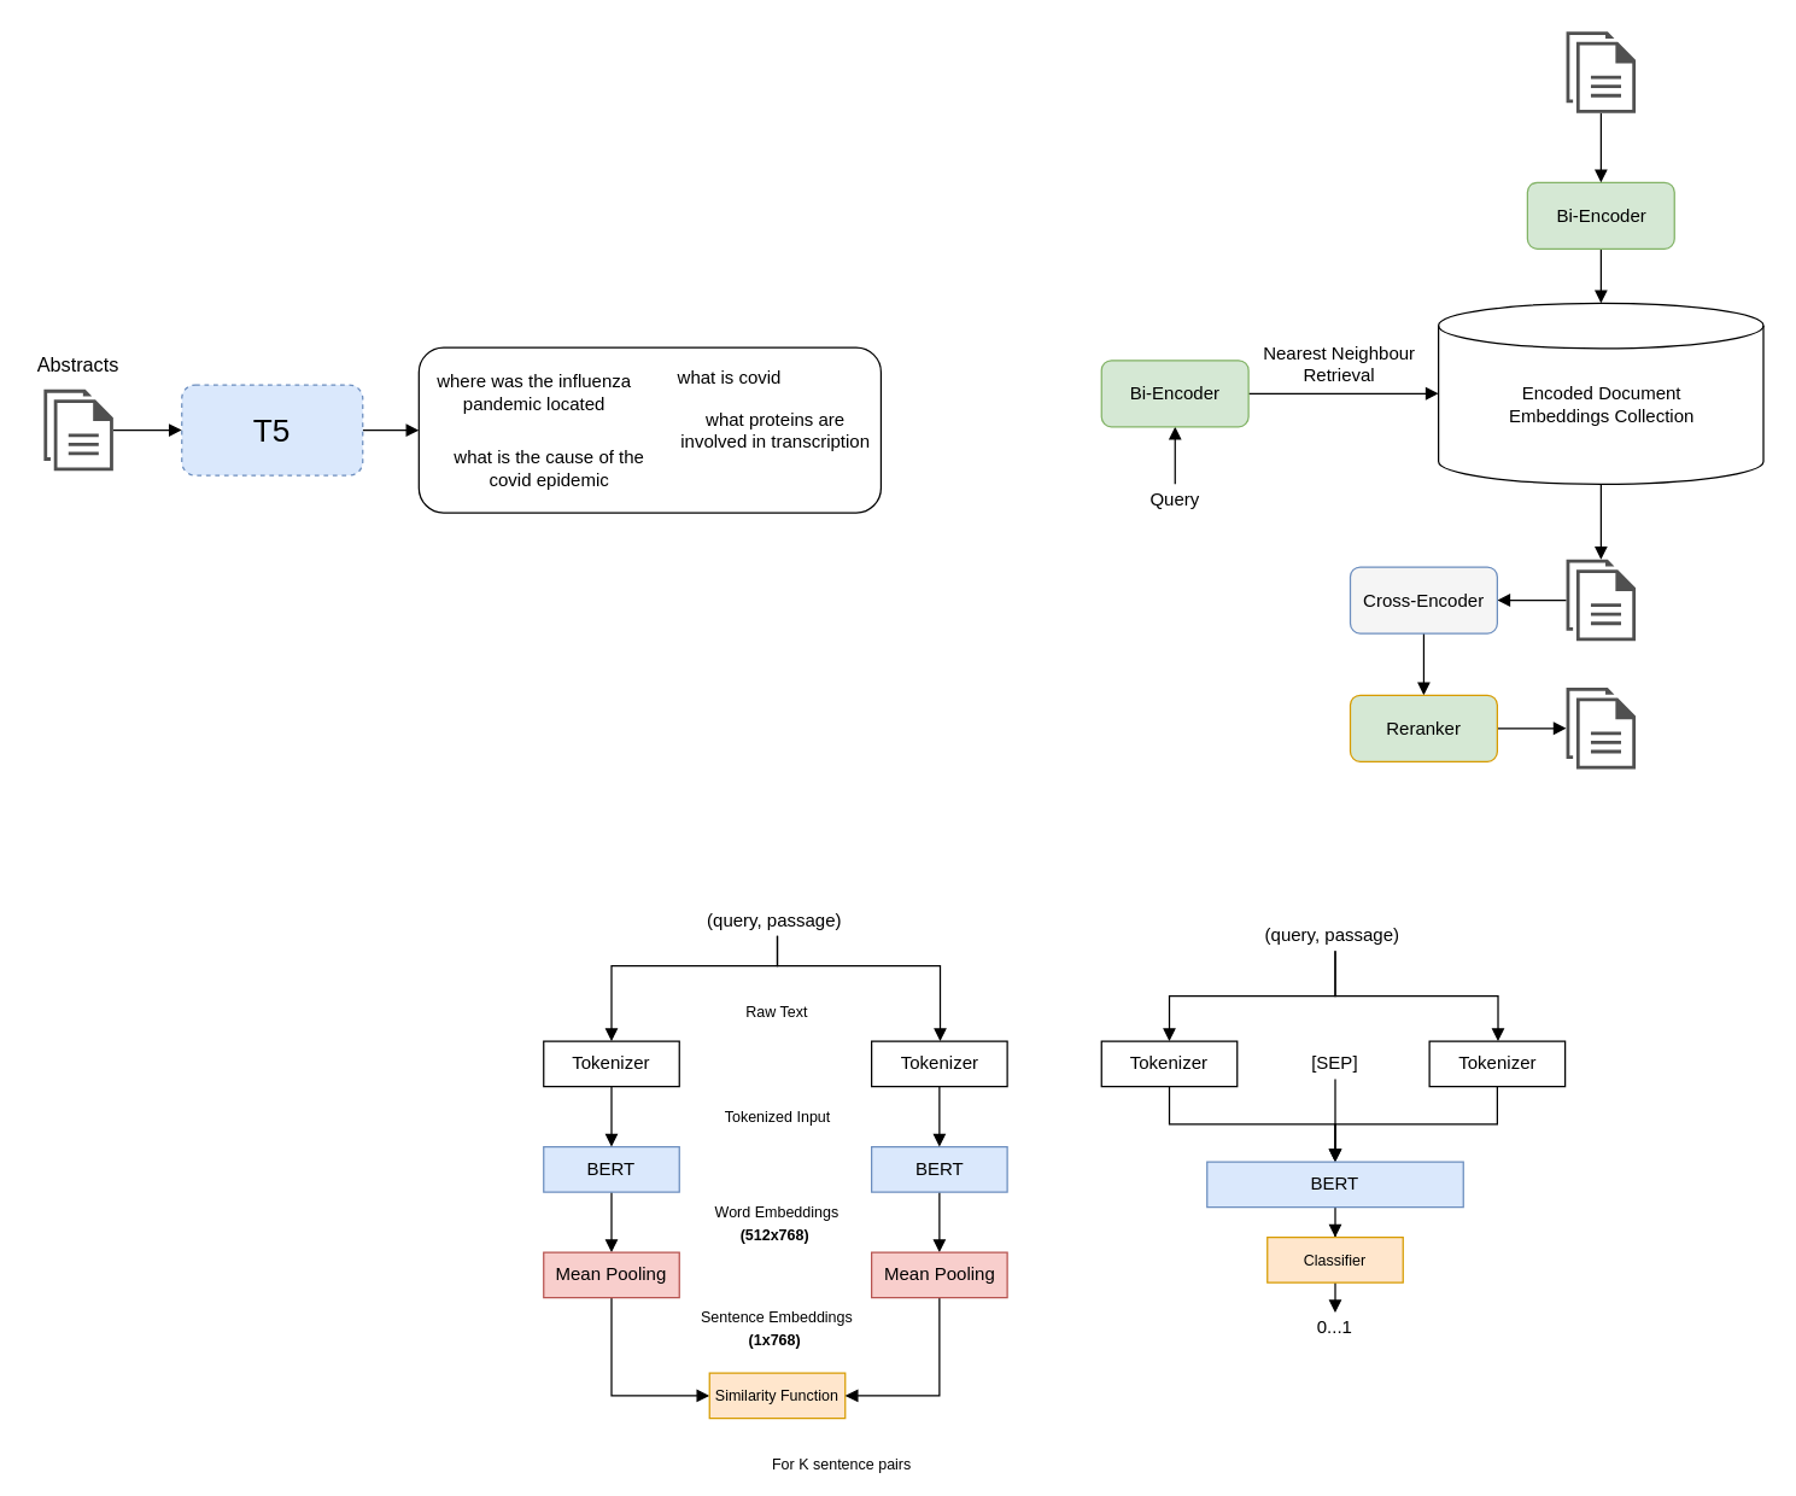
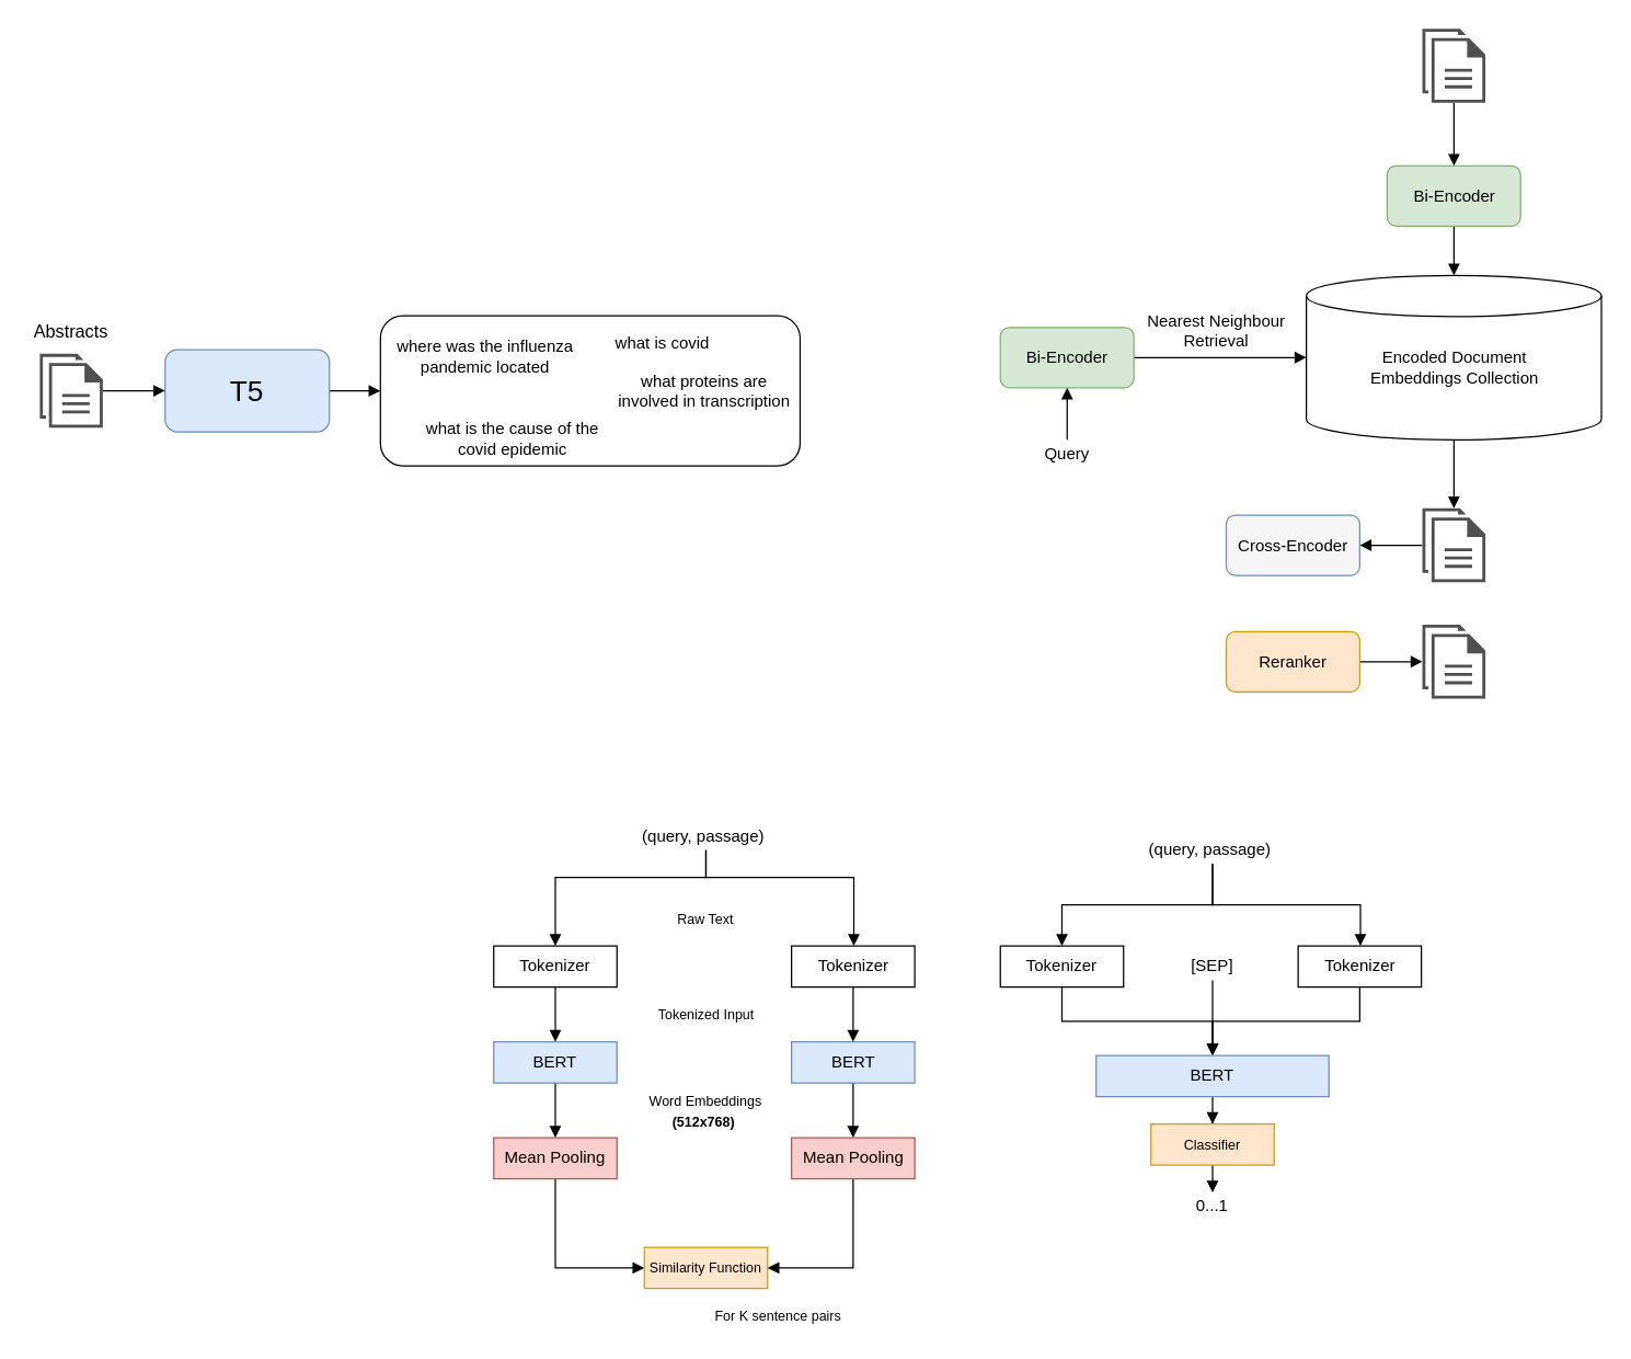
  <mxCell id="0" />
  <mxCell id="1" parent="0" />
  <mxCell id="2" style="edgeStyle=orthogonalEdgeStyle;rounded=0;orthogonalLoop=1;jettySize=auto;html=1;endArrow=block;endFill=1;" edge="1" parent="1" source="3" target="62"><mxGeometry relative="1" as="geometry" /></mxCell>
- <mxCell id="3" value="&lt;font style=&quot;font-size: 21px&quot;&gt;T5&lt;/font&gt;" style="rounded=1;whiteSpace=wrap;html=1;fillColor=#dae8fc;strokeColor=#6c8ebf;dashed=1;" vertex="1" parent="1"><mxGeometry x="120" y="254.75" width="120" height="60" as="geometry" /></mxCell>
+ <mxCell id="3" value="&lt;font style=&quot;font-size: 21px&quot;&gt;T5&lt;/font&gt;" style="rounded=1;whiteSpace=wrap;html=1;fillColor=#dae8fc;strokeColor=#6c8ebf;" vertex="1" parent="1"><mxGeometry x="120" y="254.75" width="120" height="60" as="geometry" /></mxCell>
  <mxCell id="4" value="" style="edgeStyle=orthogonalEdgeStyle;rounded=0;orthogonalLoop=1;jettySize=auto;html=1;endArrow=block;endFill=1;" edge="1" parent="1" source="5" target="3"><mxGeometry relative="1" as="geometry" /></mxCell>
  <mxCell id="5" value="" style="pointerEvents=1;shadow=0;dashed=0;html=1;strokeColor=none;fillColor=#505050;labelPosition=center;verticalLabelPosition=bottom;verticalAlign=top;outlineConnect=0;align=center;shape=mxgraph.office.concepts.documents;" vertex="1" parent="1"><mxGeometry x="28.5" y="257.75" width="46" height="54" as="geometry" /></mxCell>
  <mxCell id="6" value="&lt;font style=&quot;font-size: 13px&quot;&gt;Abstracts&lt;/font&gt;" style="text;html=1;strokeColor=none;fillColor=none;align=center;verticalAlign=middle;whiteSpace=wrap;rounded=0;" vertex="1" parent="1"><mxGeometry x="20" y="230.5" width="63" height="20" as="geometry" /></mxCell>
  <mxCell id="7" value="" style="edgeStyle=orthogonalEdgeStyle;rounded=0;orthogonalLoop=1;jettySize=auto;html=1;endArrow=block;endFill=1;" edge="1" parent="1" source="8" target="12"><mxGeometry relative="1" as="geometry" /></mxCell>
  <mxCell id="8" value="Bi-Encoder" style="rounded=1;whiteSpace=wrap;html=1;align=center;fillColor=#d5e8d4;strokeColor=#82b366;" vertex="1" parent="1"><mxGeometry x="1012.5" y="120.5" width="97.5" height="44" as="geometry" /></mxCell>
  <mxCell id="9" value="" style="edgeStyle=orthogonalEdgeStyle;rounded=0;orthogonalLoop=1;jettySize=auto;html=1;endArrow=block;endFill=1;" edge="1" parent="1" source="10" target="8"><mxGeometry relative="1" as="geometry" /></mxCell>
  <mxCell id="10" value="" style="pointerEvents=1;shadow=0;dashed=0;html=1;strokeColor=none;fillColor=#505050;labelPosition=center;verticalLabelPosition=bottom;verticalAlign=top;outlineConnect=0;align=center;shape=mxgraph.office.concepts.documents;" vertex="1" parent="1"><mxGeometry x="1038.25" y="20.5" width="46" height="54" as="geometry" /></mxCell>
  <mxCell id="11" value="" style="edgeStyle=orthogonalEdgeStyle;rounded=0;orthogonalLoop=1;jettySize=auto;html=1;endArrow=block;endFill=1;" edge="1" parent="1" source="12" target="19"><mxGeometry relative="1" as="geometry" /></mxCell>
  <mxCell id="12" value="" style="shape=cylinder3;whiteSpace=wrap;html=1;boundedLbl=1;backgroundOutline=1;size=15;align=left;" vertex="1" parent="1"><mxGeometry x="953.5" y="200.5" width="215.5" height="120" as="geometry" /></mxCell>
  <mxCell id="13" value="Encoded Document Embeddings Collection" style="text;html=1;strokeColor=none;fillColor=none;align=center;verticalAlign=middle;whiteSpace=wrap;rounded=0;" vertex="1" parent="1"><mxGeometry x="992.5" y="245.5" width="137.5" height="45" as="geometry" /></mxCell>
  <mxCell id="14" value="" style="edgeStyle=orthogonalEdgeStyle;rounded=0;orthogonalLoop=1;jettySize=auto;html=1;endArrow=block;endFill=1;" edge="1" parent="1" source="15" target="17"><mxGeometry relative="1" as="geometry" /></mxCell>
  <mxCell id="15" value="Query" style="text;html=1;strokeColor=none;fillColor=none;align=center;verticalAlign=middle;whiteSpace=wrap;rounded=0;" vertex="1" parent="1"><mxGeometry x="758.75" y="320.5" width="40" height="20" as="geometry" /></mxCell>
  <mxCell id="16" style="edgeStyle=orthogonalEdgeStyle;rounded=0;orthogonalLoop=1;jettySize=auto;html=1;endArrow=block;endFill=1;" edge="1" parent="1" source="17" target="12"><mxGeometry relative="1" as="geometry" /></mxCell>
  <mxCell id="17" value="Bi-Encoder" style="rounded=1;whiteSpace=wrap;html=1;align=center;fillColor=#d5e8d4;strokeColor=#82b366;" vertex="1" parent="1"><mxGeometry x="730" y="238.5" width="97.5" height="44" as="geometry" /></mxCell>
  <mxCell id="18" style="edgeStyle=orthogonalEdgeStyle;rounded=0;orthogonalLoop=1;jettySize=auto;html=1;entryX=1;entryY=0.5;entryDx=0;entryDy=0;endArrow=block;endFill=1;" edge="1" parent="1" source="19" target="21"><mxGeometry relative="1" as="geometry" /></mxCell>
  <mxCell id="19" value="" style="pointerEvents=1;shadow=0;dashed=0;html=1;strokeColor=none;fillColor=#505050;labelPosition=center;verticalLabelPosition=bottom;verticalAlign=top;outlineConnect=0;align=center;shape=mxgraph.office.concepts.documents;" vertex="1" parent="1"><mxGeometry x="1038.25" y="370.5" width="46" height="54" as="geometry" /></mxCell>
- <mxCell id="20" value="" style="edgeStyle=orthogonalEdgeStyle;rounded=0;orthogonalLoop=1;jettySize=auto;html=1;endArrow=block;endFill=1;" edge="1" parent="1" source="21" target="24"><mxGeometry relative="1" as="geometry" /></mxCell>
  <mxCell id="21" value="Cross-Encoder" style="rounded=1;whiteSpace=wrap;html=1;align=center;fillColor=#f5f5f5;strokeColor=#6c8ebf;" vertex="1" parent="1"><mxGeometry x="895" y="375.5" width="97.5" height="44" as="geometry" /></mxCell>
  <mxCell id="22" value="Nearest Neighbour Retrieval" style="text;html=1;strokeColor=none;fillColor=none;align=center;verticalAlign=middle;whiteSpace=wrap;rounded=0;" vertex="1" parent="1"><mxGeometry x="827.5" y="220.5" width="120" height="40" as="geometry" /></mxCell>
  <mxCell id="23" style="edgeStyle=orthogonalEdgeStyle;rounded=0;orthogonalLoop=1;jettySize=auto;html=1;endArrow=block;endFill=1;" edge="1" parent="1" source="24" target="25"><mxGeometry relative="1" as="geometry" /></mxCell>
- <mxCell id="24" value="Reranker" style="rounded=1;whiteSpace=wrap;html=1;align=center;fillColor=#d5e8d4;strokeColor=#d79b00;" vertex="1" parent="1"><mxGeometry x="895" y="460.5" width="97.5" height="44" as="geometry" /></mxCell>
+ <mxCell id="24" value="Reranker" style="rounded=1;whiteSpace=wrap;html=1;align=center;fillColor=#ffe6cc;strokeColor=#d79b00;" vertex="1" parent="1"><mxGeometry x="895" y="460.5" width="97.5" height="44" as="geometry" /></mxCell>
  <mxCell id="25" value="" style="pointerEvents=1;shadow=0;dashed=0;html=1;strokeColor=none;fillColor=#505050;labelPosition=center;verticalLabelPosition=bottom;verticalAlign=top;outlineConnect=0;align=center;shape=mxgraph.office.concepts.documents;" vertex="1" parent="1"><mxGeometry x="1038.25" y="455.5" width="46" height="54" as="geometry" /></mxCell>
  <mxCell id="26" style="edgeStyle=orthogonalEdgeStyle;rounded=0;orthogonalLoop=1;jettySize=auto;html=1;endArrow=block;endFill=1;" edge="1" parent="1" source="28" target="32"><mxGeometry relative="1" as="geometry"><Array as="points"><mxPoint x="405" y="640" /></Array></mxGeometry></mxCell>
  <mxCell id="27" style="edgeStyle=orthogonalEdgeStyle;rounded=0;orthogonalLoop=1;jettySize=auto;html=1;endArrow=block;endFill=1;" edge="1" parent="1" source="28" target="43"><mxGeometry relative="1" as="geometry"><Array as="points"><mxPoint x="623" y="640" /></Array></mxGeometry></mxCell>
  <mxCell id="28" value="(query, passage)&amp;nbsp;" style="text;html=1;strokeColor=none;fillColor=none;align=center;verticalAlign=middle;whiteSpace=wrap;rounded=0;" vertex="1" parent="1"><mxGeometry x="460" y="600" width="110" height="20" as="geometry" /></mxCell>
  <mxCell id="29" style="edgeStyle=orthogonalEdgeStyle;rounded=0;orthogonalLoop=1;jettySize=auto;html=1;entryX=0.5;entryY=0;entryDx=0;entryDy=0;endArrow=block;endFill=1;" edge="1" parent="1" source="30" target="35"><mxGeometry relative="1" as="geometry" /></mxCell>
  <mxCell id="30" value="BERT" style="rounded=0;whiteSpace=wrap;html=1;align=center;fillColor=#dae8fc;strokeColor=#6c8ebf;" vertex="1" parent="1"><mxGeometry x="360" y="760" width="90" height="30" as="geometry" /></mxCell>
  <mxCell id="31" style="edgeStyle=orthogonalEdgeStyle;rounded=0;orthogonalLoop=1;jettySize=auto;html=1;endArrow=block;endFill=1;" edge="1" parent="1" source="32" target="30"><mxGeometry relative="1" as="geometry" /></mxCell>
  <mxCell id="32" value="Tokenizer" style="rounded=0;whiteSpace=wrap;html=1;align=center;" vertex="1" parent="1"><mxGeometry x="360" y="690" width="90" height="30" as="geometry" /></mxCell>
  <mxCell id="33" value="&lt;font style=&quot;font-size: 10px&quot;&gt;Raw Text&lt;/font&gt;" style="text;html=1;strokeColor=none;fillColor=none;align=center;verticalAlign=middle;whiteSpace=wrap;rounded=0;" vertex="1" parent="1"><mxGeometry x="485" y="660" width="60" height="20" as="geometry" /></mxCell>
  <mxCell id="34" style="edgeStyle=orthogonalEdgeStyle;rounded=0;orthogonalLoop=1;jettySize=auto;html=1;entryX=0;entryY=0.5;entryDx=0;entryDy=0;endArrow=block;endFill=1;" edge="1" parent="1" source="35" target="39"><mxGeometry relative="1" as="geometry"><Array as="points"><mxPoint x="405" y="925" /></Array></mxGeometry></mxCell>
  <mxCell id="35" value="Mean Pooling" style="rounded=0;whiteSpace=wrap;html=1;align=center;fillColor=#f8cecc;strokeColor=#b85450;" vertex="1" parent="1"><mxGeometry x="360" y="830" width="90" height="30" as="geometry" /></mxCell>
  <mxCell id="36" value="&lt;font style=&quot;font-size: 10px&quot;&gt;Tokenized Input&lt;/font&gt;" style="text;html=1;strokeColor=none;fillColor=none;align=center;verticalAlign=middle;whiteSpace=wrap;rounded=0;" vertex="1" parent="1"><mxGeometry x="473" y="730" width="85" height="20" as="geometry" /></mxCell>
  <mxCell id="37" value="&lt;font style=&quot;font-size: 10px&quot;&gt;Word Embeddings&lt;br&gt;&lt;b&gt;(512x768)&lt;/b&gt;&amp;nbsp;&lt;/font&gt;" style="text;html=1;strokeColor=none;fillColor=none;align=center;verticalAlign=middle;whiteSpace=wrap;rounded=0;" vertex="1" parent="1"><mxGeometry x="446.25" y="800" width="137.5" height="20" as="geometry" /></mxCell>
- <mxCell id="38" value="&lt;font style=&quot;font-size: 10px&quot;&gt;Sentence Embeddings&lt;br&gt;&lt;b&gt;(1x768)&lt;/b&gt;&amp;nbsp;&lt;/font&gt;" style="text;html=1;strokeColor=none;fillColor=none;align=center;verticalAlign=middle;whiteSpace=wrap;rounded=0;" vertex="1" parent="1"><mxGeometry x="446" y="870" width="137.5" height="20" as="geometry" /></mxCell>
  <mxCell id="39" value="&lt;font style=&quot;font-size: 10px&quot;&gt;Similarity Function&lt;/font&gt;" style="rounded=0;whiteSpace=wrap;html=1;align=center;fillColor=#ffe6cc;strokeColor=#d79b00;" vertex="1" parent="1"><mxGeometry x="470" y="910" width="90" height="30" as="geometry" /></mxCell>
  <mxCell id="40" style="edgeStyle=orthogonalEdgeStyle;rounded=0;orthogonalLoop=1;jettySize=auto;html=1;entryX=0.5;entryY=0;entryDx=0;entryDy=0;endArrow=block;endFill=1;" edge="1" parent="1" source="41" target="45"><mxGeometry relative="1" as="geometry" /></mxCell>
  <mxCell id="41" value="BERT" style="rounded=0;whiteSpace=wrap;html=1;align=center;fillColor=#dae8fc;strokeColor=#6c8ebf;" vertex="1" parent="1"><mxGeometry x="577.5" y="760" width="90" height="30" as="geometry" /></mxCell>
  <mxCell id="42" style="edgeStyle=orthogonalEdgeStyle;rounded=0;orthogonalLoop=1;jettySize=auto;html=1;endArrow=block;endFill=1;" edge="1" parent="1" source="43" target="41"><mxGeometry relative="1" as="geometry" /></mxCell>
  <mxCell id="43" value="Tokenizer" style="rounded=0;whiteSpace=wrap;html=1;align=center;" vertex="1" parent="1"><mxGeometry x="577.5" y="690" width="90" height="30" as="geometry" /></mxCell>
  <mxCell id="44" style="edgeStyle=orthogonalEdgeStyle;rounded=0;orthogonalLoop=1;jettySize=auto;html=1;entryX=1;entryY=0.5;entryDx=0;entryDy=0;endArrow=block;endFill=1;" edge="1" parent="1" source="45" target="39"><mxGeometry relative="1" as="geometry"><Array as="points"><mxPoint x="623" y="925" /></Array></mxGeometry></mxCell>
  <mxCell id="45" value="Mean Pooling" style="rounded=0;whiteSpace=wrap;html=1;align=center;fillColor=#f8cecc;strokeColor=#b85450;" vertex="1" parent="1"><mxGeometry x="577.5" y="830" width="90" height="30" as="geometry" /></mxCell>
- <mxCell id="46" value="&lt;span style=&quot;font-size: 10px&quot;&gt;For K sentence pairs&lt;/span&gt;" style="text;html=1;strokeColor=none;fillColor=none;align=center;verticalAlign=middle;whiteSpace=wrap;rounded=0;" vertex="1" parent="1"><mxGeometry x="489" y="960" width="137.5" height="20" as="geometry" /></mxCell>
+ <mxCell id="46" value="&lt;span style=&quot;font-size: 10px&quot;&gt;For K sentence pairs&lt;/span&gt;" style="text;html=1;strokeColor=none;fillColor=none;align=center;verticalAlign=middle;whiteSpace=wrap;rounded=0;" vertex="1" parent="1"><mxGeometry x="499" y="950" width="137.5" height="20" as="geometry" /></mxCell>
  <mxCell id="47" style="edgeStyle=orthogonalEdgeStyle;rounded=0;orthogonalLoop=1;jettySize=auto;html=1;endArrow=block;endFill=1;" edge="1" parent="1" source="49" target="51"><mxGeometry relative="1" as="geometry"><Array as="points"><mxPoint x="885" y="660" /><mxPoint x="775" y="660" /></Array></mxGeometry></mxCell>
  <mxCell id="48" style="edgeStyle=orthogonalEdgeStyle;rounded=0;orthogonalLoop=1;jettySize=auto;html=1;endArrow=block;endFill=1;" edge="1" parent="1" source="49" target="53"><mxGeometry relative="1" as="geometry"><Array as="points"><mxPoint x="885" y="660" /><mxPoint x="993" y="660" /></Array></mxGeometry></mxCell>
  <mxCell id="49" value="(query, passage)&amp;nbsp;" style="text;html=1;strokeColor=none;fillColor=none;align=center;verticalAlign=middle;whiteSpace=wrap;rounded=0;" vertex="1" parent="1"><mxGeometry x="830" y="610" width="110" height="20" as="geometry" /></mxCell>
  <mxCell id="50" style="edgeStyle=orthogonalEdgeStyle;rounded=0;orthogonalLoop=1;jettySize=auto;html=1;endArrow=block;endFill=1;" edge="1" parent="1" source="51" target="57"><mxGeometry relative="1" as="geometry" /></mxCell>
  <mxCell id="51" value="Tokenizer" style="rounded=0;whiteSpace=wrap;html=1;align=center;" vertex="1" parent="1"><mxGeometry x="730" y="690" width="90" height="30" as="geometry" /></mxCell>
  <mxCell id="52" style="edgeStyle=orthogonalEdgeStyle;rounded=0;orthogonalLoop=1;jettySize=auto;html=1;entryX=0.5;entryY=0;entryDx=0;entryDy=0;endArrow=block;endFill=1;" edge="1" parent="1" source="53" target="57"><mxGeometry relative="1" as="geometry" /></mxCell>
  <mxCell id="53" value="Tokenizer" style="rounded=0;whiteSpace=wrap;html=1;align=center;" vertex="1" parent="1"><mxGeometry x="947.5" y="690" width="90" height="30" as="geometry" /></mxCell>
  <mxCell id="54" style="edgeStyle=orthogonalEdgeStyle;rounded=0;orthogonalLoop=1;jettySize=auto;html=1;entryX=0.5;entryY=0;entryDx=0;entryDy=0;endArrow=block;endFill=1;" edge="1" parent="1" source="55" target="57"><mxGeometry relative="1" as="geometry" /></mxCell>
  <mxCell id="55" value="[SEP]" style="text;html=1;strokeColor=none;fillColor=none;align=center;verticalAlign=middle;whiteSpace=wrap;rounded=0;" vertex="1" parent="1"><mxGeometry x="865" y="695" width="40" height="20" as="geometry" /></mxCell>
  <mxCell id="56" style="edgeStyle=orthogonalEdgeStyle;rounded=0;orthogonalLoop=1;jettySize=auto;html=1;entryX=0.5;entryY=0;entryDx=0;entryDy=0;endArrow=block;endFill=1;" edge="1" parent="1" source="57" target="59"><mxGeometry relative="1" as="geometry" /></mxCell>
  <mxCell id="57" value="BERT" style="rounded=0;whiteSpace=wrap;html=1;align=center;fillColor=#dae8fc;strokeColor=#6c8ebf;" vertex="1" parent="1"><mxGeometry x="800" y="770" width="170" height="30" as="geometry" /></mxCell>
  <mxCell id="58" style="edgeStyle=orthogonalEdgeStyle;rounded=0;orthogonalLoop=1;jettySize=auto;html=1;endArrow=block;endFill=1;" edge="1" parent="1" source="59"><mxGeometry relative="1" as="geometry"><mxPoint x="885" y="870" as="targetPoint" /></mxGeometry></mxCell>
  <mxCell id="59" value="&lt;font style=&quot;font-size: 10px&quot;&gt;Classifier&lt;/font&gt;" style="rounded=0;whiteSpace=wrap;html=1;align=center;fillColor=#ffe6cc;strokeColor=#d79b00;" vertex="1" parent="1"><mxGeometry x="840" y="820" width="90" height="30" as="geometry" /></mxCell>
  <mxCell id="60" value="0...1" style="text;html=1;strokeColor=none;fillColor=none;align=center;verticalAlign=middle;whiteSpace=wrap;rounded=0;" vertex="1" parent="1"><mxGeometry x="865" y="870" width="40" height="20" as="geometry" /></mxCell>
  <mxCell id="61" value="" style="group" vertex="1" connectable="0" parent="1"><mxGeometry x="268.5" y="230" width="315.25" height="109.5" as="geometry" /></mxCell>
  <mxCell id="62" value="" style="rounded=1;whiteSpace=wrap;html=1;align=center;" vertex="1" parent="61"><mxGeometry x="8.75" width="306.5" height="109.5" as="geometry" /></mxCell>
  <mxCell id="63" value="where was the influenza pandemic located" style="text;html=1;strokeColor=none;fillColor=none;align=center;verticalAlign=middle;whiteSpace=wrap;rounded=0;" vertex="1" parent="61"><mxGeometry y="20" width="170" height="20" as="geometry" /></mxCell>
  <mxCell id="64" value="what is covid" style="text;html=1;strokeColor=none;fillColor=none;align=center;verticalAlign=middle;whiteSpace=wrap;rounded=0;" vertex="1" parent="61"><mxGeometry x="177" y="9.5" width="75" height="20" as="geometry" /></mxCell>
  <mxCell id="65" value="what proteins are involved in transcription" style="text;html=1;strokeColor=none;fillColor=none;align=center;verticalAlign=middle;whiteSpace=wrap;rounded=0;" vertex="1" parent="61"><mxGeometry x="175.25" y="44.75" width="140" height="20" as="geometry" /></mxCell>
- <mxCell id="66" value="what is the cause of the covid epidemic" style="text;html=1;strokeColor=none;fillColor=none;align=center;verticalAlign=middle;whiteSpace=wrap;rounded=0;" vertex="1" parent="61"><mxGeometry x="20" y="70" width="150" height="20" as="geometry" /></mxCell>
+ <mxCell id="66" value="what is the cause of the covid epidemic" style="text;html=1;strokeColor=none;fillColor=none;align=center;verticalAlign=middle;whiteSpace=wrap;rounded=0;" vertex="1" parent="61"><mxGeometry x="30" y="80" width="150" height="20" as="geometry" /></mxCell>
